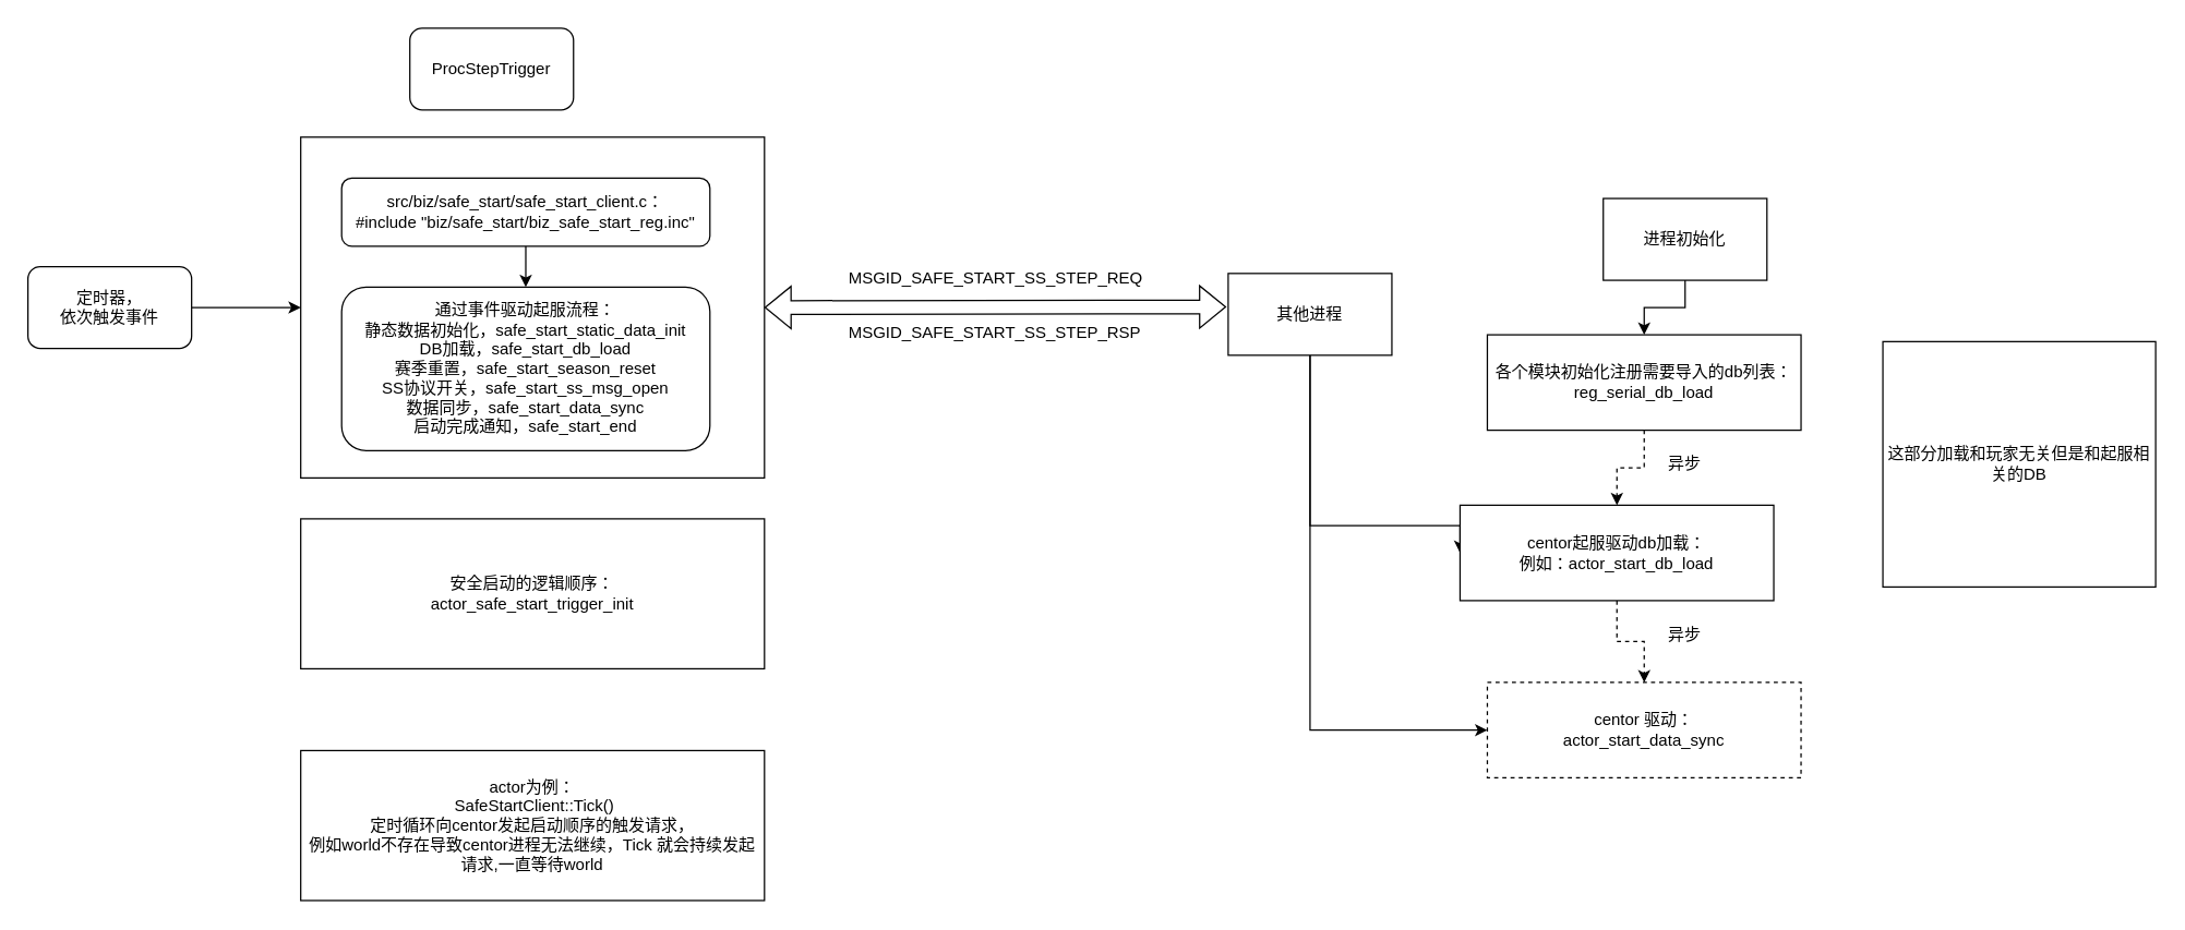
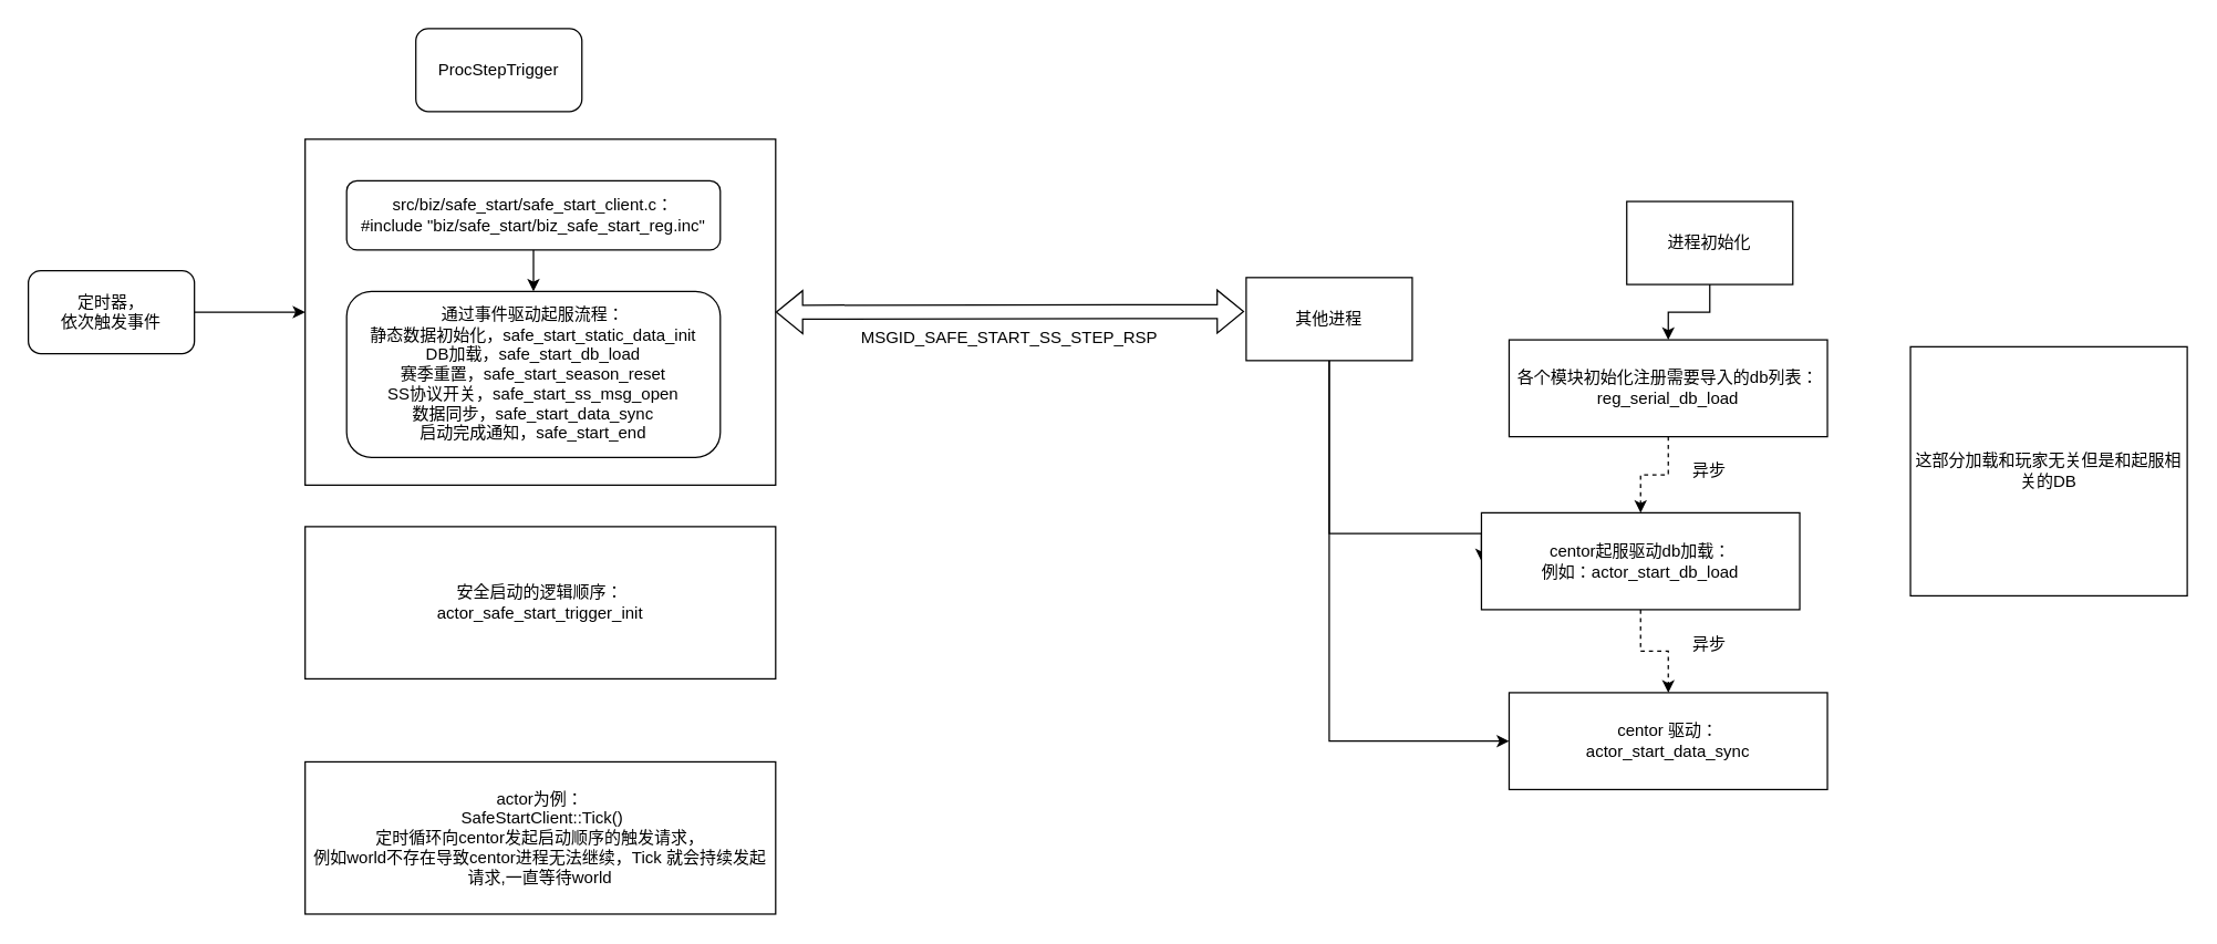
  <mxCell id="0" />
  <mxCell id="1" parent="0" />
  <mxCell id="2" value="" style="edgeStyle=orthogonalEdgeStyle;rounded=0;orthogonalLoop=1;jettySize=auto;html=1;" edge="1" parent="1" source="3" target="4"><mxGeometry relative="1" as="geometry" /></mxCell>
  <mxCell id="3" value="src/biz/safe_start/safe_start_client.c：&lt;div&gt;#include &quot;biz/safe_start/biz_safe_start_reg.inc&quot;&lt;/div&gt;" style="rounded=1;whiteSpace=wrap;html=1;" vertex="1" parent="1"><mxGeometry x="250" y="130" width="270" height="50" as="geometry" /></mxCell>
  <mxCell id="4" value="&lt;div&gt;通过事件驱动起服流程：&lt;/div&gt;静态数据初始化，safe_start_static_data_init&lt;div&gt;DB加载，safe_start_db_load&lt;/div&gt;&lt;div&gt;赛季重置，safe_start_season_reset&lt;/div&gt;&lt;div&gt;SS协议开关，safe_start_ss_msg_open&lt;/div&gt;&lt;div&gt;数据同步，safe_start_data_sync&lt;/div&gt;&lt;div&gt;启动完成通知，safe_start_end&lt;/div&gt;" style="rounded=1;whiteSpace=wrap;html=1;" vertex="1" parent="1"><mxGeometry x="250" y="210" width="270" height="120" as="geometry" /></mxCell>
  <mxCell id="5" value="" style="rounded=0;whiteSpace=wrap;html=1;fillColor=none;" vertex="1" parent="1"><mxGeometry x="220" y="100" width="340" height="250" as="geometry" /></mxCell>
  <mxCell id="6" value="ProcStepTrigger" style="rounded=1;whiteSpace=wrap;html=1;" vertex="1" parent="1"><mxGeometry x="300" y="20" width="120" height="60" as="geometry" /></mxCell>
  <mxCell id="7" value="" style="edgeStyle=orthogonalEdgeStyle;rounded=0;orthogonalLoop=1;jettySize=auto;html=1;" edge="1" parent="1" source="8" target="5"><mxGeometry relative="1" as="geometry" /></mxCell>
  <mxCell id="8" value="定时器，&lt;div&gt;依次触发事件&lt;/div&gt;" style="rounded=1;whiteSpace=wrap;html=1;" vertex="1" parent="1"><mxGeometry x="20" y="195" width="120" height="60" as="geometry" /></mxCell>
  <mxCell id="9" style="edgeStyle=orthogonalEdgeStyle;rounded=0;orthogonalLoop=1;jettySize=auto;html=1;entryX=0;entryY=0.5;entryDx=0;entryDy=0;" edge="1" parent="1" source="11" target="22"><mxGeometry relative="1" as="geometry"><Array as="points"><mxPoint x="960" y="385" /></Array></mxGeometry></mxCell>
  <mxCell id="10" style="edgeStyle=orthogonalEdgeStyle;rounded=0;orthogonalLoop=1;jettySize=auto;html=1;entryX=0;entryY=0.5;entryDx=0;entryDy=0;" edge="1" parent="1" source="11" target="24"><mxGeometry relative="1" as="geometry"><Array as="points"><mxPoint x="960" y="535" /></Array></mxGeometry></mxCell>
  <mxCell id="11" value="其他进程" style="rounded=0;whiteSpace=wrap;html=1;" vertex="1" parent="1"><mxGeometry x="900" y="200" width="120" height="60" as="geometry" /></mxCell>
  <mxCell id="12" value="" style="shape=flexArrow;endArrow=classic;startArrow=classic;html=1;rounded=0;entryX=-0.012;entryY=0.409;entryDx=0;entryDy=0;entryPerimeter=0;exitX=1;exitY=0.5;exitDx=0;exitDy=0;" edge="1" parent="1" source="5" target="11"><mxGeometry width="100" height="100" relative="1" as="geometry"><mxPoint x="630" y="320" as="sourcePoint" /><mxPoint x="730" y="220" as="targetPoint" /></mxGeometry></mxCell>
  <mxCell id="13" value="MSGID_SAFE_START_SS_STEP_RSP" style="text;whiteSpace=wrap;" vertex="1" parent="1"><mxGeometry x="620" y="230" width="250" height="30" as="geometry" /></mxCell>
- <mxCell id="14" value="MSGID_SAFE_START_SS_STEP_REQ" style="text;whiteSpace=wrap;" vertex="1" parent="1"><mxGeometry x="620" y="190" width="250" height="20" as="geometry" /></mxCell>
  <mxCell id="15" value="&lt;div&gt;安全启动的逻辑顺序：&lt;/div&gt;actor_safe_start_trigger_init" style="rounded=0;whiteSpace=wrap;html=1;" vertex="1" parent="1"><mxGeometry x="220" y="380" width="340" height="110" as="geometry" /></mxCell>
  <mxCell id="16" value="actor为例：&lt;div&gt;&amp;nbsp;SafeStartClient::Tick()&lt;/div&gt;&lt;div&gt;定时循环向centor发起启动顺序的触发请求，&lt;/div&gt;&lt;div&gt;例如world不存在导致centor进程无法继续，Tick 就会持续发起请求,一直等待world&lt;/div&gt;" style="rounded=0;whiteSpace=wrap;html=1;" vertex="1" parent="1"><mxGeometry x="220" y="550" width="340" height="110" as="geometry" /></mxCell>
  <mxCell id="17" value="" style="edgeStyle=orthogonalEdgeStyle;rounded=0;orthogonalLoop=1;jettySize=auto;html=1;" edge="1" parent="1" source="18" target="20"><mxGeometry relative="1" as="geometry" /></mxCell>
  <mxCell id="18" value="进程初始化" style="rounded=0;whiteSpace=wrap;html=1;" vertex="1" parent="1"><mxGeometry x="1175" y="145" width="120" height="60" as="geometry" /></mxCell>
  <mxCell id="19" value="" style="edgeStyle=orthogonalEdgeStyle;rounded=0;orthogonalLoop=1;jettySize=auto;html=1;dashed=1;" edge="1" parent="1" source="20" target="22"><mxGeometry relative="1" as="geometry" /></mxCell>
  <mxCell id="20" value="各个模块初始化注册需要导入的db列表：&lt;div&gt;reg_serial_db_load&lt;/div&gt;" style="rounded=0;whiteSpace=wrap;html=1;" vertex="1" parent="1"><mxGeometry x="1090" y="245" width="230" height="70" as="geometry" /></mxCell>
  <mxCell id="21" value="" style="edgeStyle=orthogonalEdgeStyle;rounded=0;orthogonalLoop=1;jettySize=auto;html=1;dashed=1;" edge="1" parent="1" source="22" target="24"><mxGeometry relative="1" as="geometry" /></mxCell>
  <mxCell id="22" value="centor起服驱动db加载：&lt;div&gt;例如：actor_start_db_load&lt;/div&gt;" style="rounded=0;whiteSpace=wrap;html=1;" vertex="1" parent="1"><mxGeometry x="1070" y="370" width="230" height="70" as="geometry" /></mxCell>
  <mxCell id="23" value="这部分加载和玩家无关但是和起服相关的DB" style="rounded=0;whiteSpace=wrap;html=1;" vertex="1" parent="1"><mxGeometry x="1380" y="250" width="200" height="180" as="geometry" /></mxCell>
- <mxCell id="24" value="&lt;div&gt;centor 驱动：&lt;/div&gt;actor_start_data_sync" style="rounded=0;whiteSpace=wrap;html=1;dashed=1;" vertex="1" parent="1"><mxGeometry x="1090" y="500" width="230" height="70" as="geometry" /></mxCell>
+ <mxCell id="24" value="&lt;div&gt;centor 驱动：&lt;/div&gt;actor_start_data_sync" style="rounded=0;whiteSpace=wrap;html=1;" vertex="1" parent="1"><mxGeometry x="1090" y="500" width="230" height="70" as="geometry" /></mxCell>
  <mxCell id="25" value="异步" style="text;html=1;align=center;verticalAlign=middle;whiteSpace=wrap;rounded=0;" vertex="1" parent="1"><mxGeometry x="1205" y="325" width="60" height="30" as="geometry" /></mxCell>
  <mxCell id="26" value="异步" style="text;html=1;align=center;verticalAlign=middle;whiteSpace=wrap;rounded=0;" vertex="1" parent="1"><mxGeometry x="1205" y="450" width="60" height="30" as="geometry" /></mxCell>
